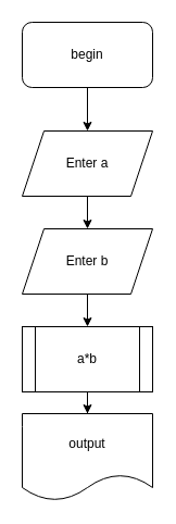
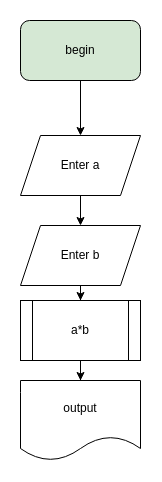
  <mxCell id="0" />
  <mxCell id="1" parent="0" />
  <mxCell id="2" value="" style="edgeStyle=orthogonalEdgeStyle;rounded=0;orthogonalLoop=1;jettySize=auto;html=1;" edge="1" parent="1" source="3" target="5"><mxGeometry relative="1" as="geometry" /></mxCell>
- <mxCell id="3" value="begin" style="rounded=1;whiteSpace=wrap;html=1;" vertex="1" parent="1"><mxGeometry x="20" y="20" width="120" height="60" as="geometry" /></mxCell>
+ <mxCell id="3" value="begin" style="rounded=1;whiteSpace=wrap;html=1;fillColor=#d5e8d4;" vertex="1" parent="1"><mxGeometry x="20" y="20" width="120" height="60" as="geometry" /></mxCell>
  <mxCell id="4" value="" style="edgeStyle=orthogonalEdgeStyle;rounded=0;orthogonalLoop=1;jettySize=auto;html=1;" edge="1" parent="1" source="5" target="7"><mxGeometry relative="1" as="geometry" /></mxCell>
- <mxCell id="5" value="Enter a" style="shape=parallelogram;perimeter=parallelogramPerimeter;whiteSpace=wrap;html=1;fixedSize=1;" vertex="1" parent="1"><mxGeometry x="20" y="120" width="120" height="60" as="geometry" /></mxCell>
+ <mxCell id="5" value="Enter a" style="shape=parallelogram;perimeter=parallelogramPerimeter;whiteSpace=wrap;html=1;fixedSize=1;" vertex="1" parent="1"><mxGeometry x="20" y="135" width="120" height="60" as="geometry" /></mxCell>
  <mxCell id="6" value="" style="edgeStyle=orthogonalEdgeStyle;rounded=0;orthogonalLoop=1;jettySize=auto;html=1;" edge="1" parent="1" source="7" target="9"><mxGeometry relative="1" as="geometry" /></mxCell>
- <mxCell id="7" value="Enter b" style="shape=parallelogram;perimeter=parallelogramPerimeter;whiteSpace=wrap;html=1;fixedSize=1;" vertex="1" parent="1"><mxGeometry x="20" y="210" width="120" height="60" as="geometry" /></mxCell>
+ <mxCell id="7" value="Enter b" style="shape=parallelogram;perimeter=parallelogramPerimeter;whiteSpace=wrap;html=1;fixedSize=1;" vertex="1" parent="1"><mxGeometry x="20" y="225" width="120" height="60" as="geometry" /></mxCell>
  <mxCell id="8" value="" style="edgeStyle=orthogonalEdgeStyle;rounded=0;orthogonalLoop=1;jettySize=auto;html=1;" edge="1" parent="1" source="9" target="10"><mxGeometry relative="1" as="geometry" /></mxCell>
  <mxCell id="9" value="a*b" style="shape=process;whiteSpace=wrap;html=1;backgroundOutline=1;" vertex="1" parent="1"><mxGeometry x="20" y="300" width="120" height="60" as="geometry" /></mxCell>
  <mxCell id="10" value="output" style="shape=document;whiteSpace=wrap;html=1;boundedLbl=1;" vertex="1" parent="1"><mxGeometry x="20" y="380" width="120" height="80" as="geometry" /></mxCell>
